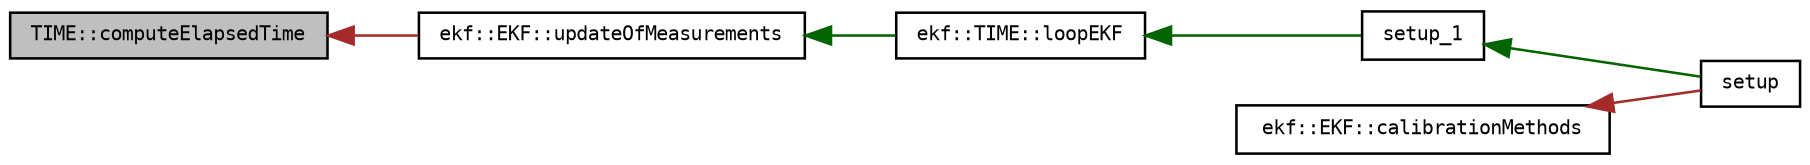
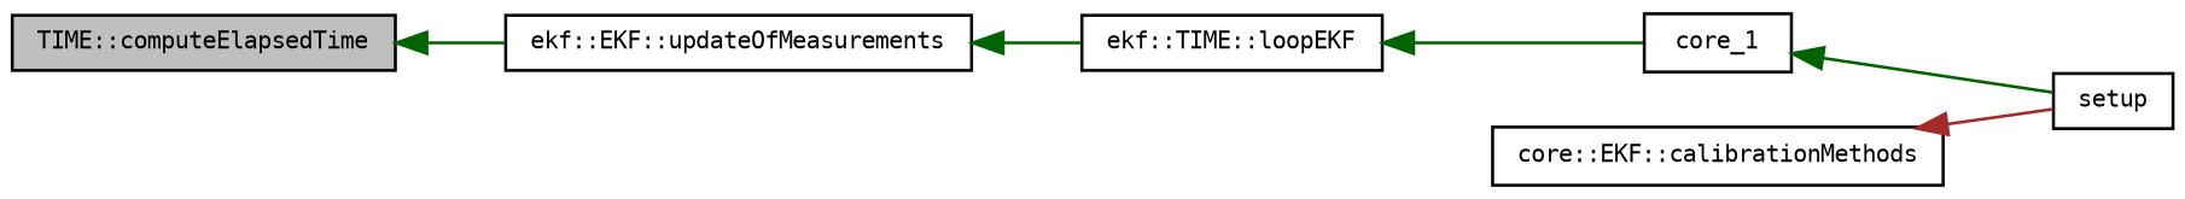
  digraph {
    fontname="DejaVu Sans Mono"
    rankdir=LR
    node [color=black fontname="DejaVu Sans Mono" fontsize=8 shape=record]
    edge [color=darkgreen dir=back fontname="DejaVu Sans Mono" fontsize=8 labelfontname=DejaVuSansMono labelfontsize=8 style=solid]
    n1 [fillcolor=grey75 fontcolor=black height=0.2 label="TIME::computeElapsedTime" style=filled width=0.4]
    n2 [height=0.2 label="ekf::EKF::updateOfMeasurements" width=0.4]
-   n3 [height=0.2 label="ekf::EKF::calibrationMethods" width=0.4]
+   n3 [height=0.2 label="core::EKF::calibrationMethods" width=0.4]
    n4 [height=0.2 label=setup width=0.4]
    n5 [height=0.2 label="ekf::TIME::loopEKF" width=0.4]
-   n6 [height=0.2 label=setup_1 width=0.4]
-   n1 -> n2 [color=brown]
+   n6 [height=0.2 label=core_1 width=0.4]
+   n1 -> n2
    n2 -> n5
    n3 -> n4 [color=brown]
    n5 -> n6
    n6 -> n4
  }
